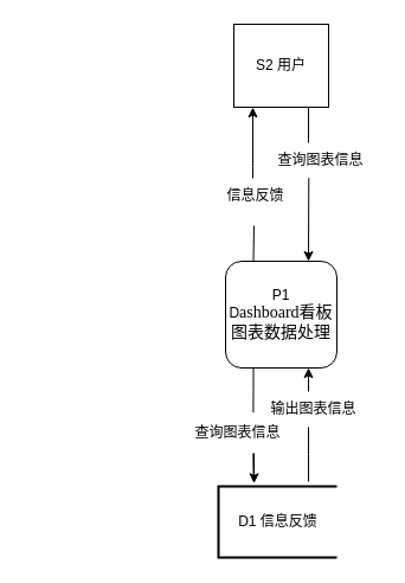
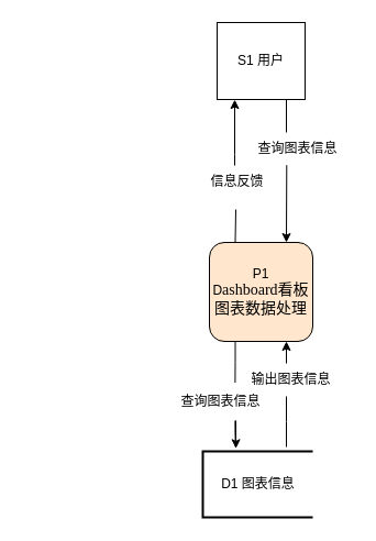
  <mxCell id="0" />
  <mxCell id="1" parent="0" />
- <mxCell id="2" value="P1 &lt;br&gt;D&lt;span style=&quot;font-family: Calibri; font-size: 10.5pt; text-align: justify; background-color: initial;&quot;&gt;ashboard看板图表数据处理&lt;/span&gt;" style="rounded=1;whiteSpace=wrap;html=1;" parent="1" vertex="1"><mxGeometry x="190" y="220" width="94" height="90" as="geometry" /></mxCell>
- <mxCell id="3" value="S2 用户" style="rounded=0;whiteSpace=wrap;html=1;" parent="1" vertex="1"><mxGeometry x="197" y="20" width="80" height="70" as="geometry" /></mxCell>
- <mxCell id="4" value="D1 信息反馈" style="strokeWidth=2;html=1;shape=mxgraph.flowchart.annotation_1;align=center;pointerEvents=1;" parent="1" vertex="1"><mxGeometry x="184" y="410" width="100" height="60" as="geometry" /></mxCell>
+ <mxCell id="2" value="P1 &lt;br&gt;D&lt;span style=&quot;font-family: Calibri; font-size: 10.5pt; text-align: justify; background-color: initial;&quot;&gt;ashboard看板图表数据处理&lt;/span&gt;" style="rounded=1;whiteSpace=wrap;html=1;fillColor=#ffe6cc;" parent="1" vertex="1"><mxGeometry x="190" y="220" width="94" height="90" as="geometry" /></mxCell>
+ <mxCell id="3" value="S1 用户" style="rounded=0;whiteSpace=wrap;html=1;" parent="1" vertex="1"><mxGeometry x="197" y="20" width="80" height="70" as="geometry" /></mxCell>
+ <mxCell id="4" value="D1 图表信息" style="strokeWidth=2;html=1;shape=mxgraph.flowchart.annotation_1;align=center;pointerEvents=1;" parent="1" vertex="1"><mxGeometry x="184" y="410" width="100" height="60" as="geometry" /></mxCell>
  <mxCell id="5" value="" style="endArrow=classic;html=1;rounded=0;edgeStyle=elbowEdgeStyle;entryX=0.2;entryY=1.002;entryDx=0;entryDy=0;startArrow=none;elbow=vertical;entryPerimeter=0;" parent="1" target="3" edge="1"><mxGeometry width="50" height="50" relative="1" as="geometry"><mxPoint x="213" y="150" as="sourcePoint" /><mxPoint x="10" y="180" as="targetPoint" /><Array as="points"><mxPoint x="213" y="140" /><mxPoint x="220" y="120" /><mxPoint x="220" y="140" /><mxPoint x="220" y="130" /><mxPoint x="220" y="110" /><mxPoint x="215" y="110" /><mxPoint x="230" y="130" /><mxPoint x="20" y="290" /></Array></mxGeometry></mxCell>
  <mxCell id="6" value="" style="endArrow=classic;html=1;rounded=0;entryX=0.75;entryY=0;entryDx=0;entryDy=0;edgeStyle=elbowEdgeStyle;startArrow=none;exitX=0.403;exitY=0.989;exitDx=0;exitDy=0;exitPerimeter=0;" parent="1" source="9" target="2" edge="1"><mxGeometry width="50" height="50" relative="1" as="geometry"><mxPoint x="260" y="160" as="sourcePoint" /><mxPoint x="190" y="250" as="targetPoint" /><Array as="points"><mxPoint x="260" y="180" /><mxPoint x="260" y="180" /></Array></mxGeometry></mxCell>
  <mxCell id="7" value="" style="endArrow=classic;html=1;rounded=0;edgeStyle=elbowEdgeStyle;startArrow=none;" parent="1" source="13" edge="1"><mxGeometry width="50" height="50" relative="1" as="geometry"><mxPoint x="260" y="406" as="sourcePoint" /><mxPoint x="260" y="310" as="targetPoint" /><Array as="points"><mxPoint x="260" y="310" /><mxPoint x="260" y="340" /><mxPoint x="273" y="340" /></Array></mxGeometry></mxCell>
  <mxCell id="8" value="" style="endArrow=none;html=1;rounded=0;exitX=0.634;exitY=1.067;exitDx=0;exitDy=0;edgeStyle=elbowEdgeStyle;elbow=vertical;entryX=0.298;entryY=-0.065;entryDx=0;entryDy=0;entryPerimeter=0;startArrow=none;exitPerimeter=0;" parent="1" source="15" target="4" edge="1"><mxGeometry width="50" height="50" relative="1" as="geometry"><mxPoint x="249.408" y="309.91" as="sourcePoint" /><mxPoint x="420" y="390" as="targetPoint" /><Array as="points"><mxPoint x="270" y="390" /></Array></mxGeometry></mxCell>
  <mxCell id="9" value="查询图表信息" style="text;html=1;align=center;verticalAlign=middle;resizable=0;points=[];autosize=1;strokeColor=none;fillColor=none;" parent="1" vertex="1"><mxGeometry x="220" y="120" width="100" height="30" as="geometry" /></mxCell>
  <mxCell id="10" value="" style="endArrow=none;html=1;rounded=0;exitX=0.75;exitY=1;exitDx=0;exitDy=0;edgeStyle=elbowEdgeStyle;" parent="1" source="3" edge="1"><mxGeometry width="50" height="50" relative="1" as="geometry"><mxPoint x="30" y="180" as="sourcePoint" /><mxPoint x="260" y="120" as="targetPoint" /><Array as="points"><mxPoint x="260" y="100" /></Array></mxGeometry></mxCell>
  <mxCell id="11" value="信息反馈" style="text;html=1;align=center;verticalAlign=middle;resizable=0;points=[];autosize=1;strokeColor=none;fillColor=none;" parent="1" vertex="1"><mxGeometry x="180" y="150" width="70" height="30" as="geometry" /></mxCell>
  <mxCell id="12" value="" style="endArrow=none;html=1;rounded=0;exitX=0.25;exitY=0;exitDx=0;exitDy=0;edgeStyle=elbowEdgeStyle;" parent="1" source="2" edge="1"><mxGeometry width="50" height="50" relative="1" as="geometry"><mxPoint x="190" y="287.5" as="sourcePoint" /><mxPoint x="214" y="190" as="targetPoint" /><Array as="points"><mxPoint x="214" y="210" /><mxPoint x="214" y="190" /></Array></mxGeometry></mxCell>
  <mxCell id="13" value="输出图表信息" style="text;html=1;align=center;verticalAlign=middle;resizable=0;points=[];autosize=1;strokeColor=none;fillColor=none;" vertex="1" parent="1"><mxGeometry x="214" y="330" width="100" height="30" as="geometry" /></mxCell>
  <mxCell id="14" value="" style="endArrow=none;html=1;rounded=0;edgeStyle=elbowEdgeStyle;startArrow=none;" edge="1" parent="1" target="13"><mxGeometry width="50" height="50" relative="1" as="geometry"><mxPoint x="260" y="406" as="sourcePoint" /><mxPoint x="260" y="310" as="targetPoint" /><Array as="points" /></mxGeometry></mxCell>
  <mxCell id="15" value="查询图表信息" style="text;html=1;align=center;verticalAlign=middle;resizable=0;points=[];autosize=1;strokeColor=none;fillColor=none;" vertex="1" parent="1"><mxGeometry x="150" y="350" width="100" height="30" as="geometry" /></mxCell>
  <mxCell id="16" value="" style="endArrow=none;html=1;rounded=0;exitX=0.25;exitY=1;exitDx=0;exitDy=0;edgeStyle=elbowEdgeStyle;elbow=vertical;entryX=0.634;entryY=-0.081;entryDx=0;entryDy=0;entryPerimeter=0;" edge="1" parent="1" source="2" target="15"><mxGeometry width="50" height="50" relative="1" as="geometry"><mxPoint x="213.5" y="310" as="sourcePoint" /><mxPoint x="213.8" y="406.1" as="targetPoint" /><Array as="points" /></mxGeometry></mxCell>
  <mxCell id="17" value="" style="endArrow=classic;html=1;rounded=0;entryX=0.301;entryY=-0.044;entryDx=0;entryDy=0;entryPerimeter=0;exitX=0.64;exitY=1.067;exitDx=0;exitDy=0;exitPerimeter=0;" edge="1" parent="1" source="15" target="4"><mxGeometry width="50" height="50" relative="1" as="geometry"><mxPoint x="170" y="330" as="sourcePoint" /><mxPoint x="210" y="400" as="targetPoint" /><Array as="points" /></mxGeometry></mxCell>
